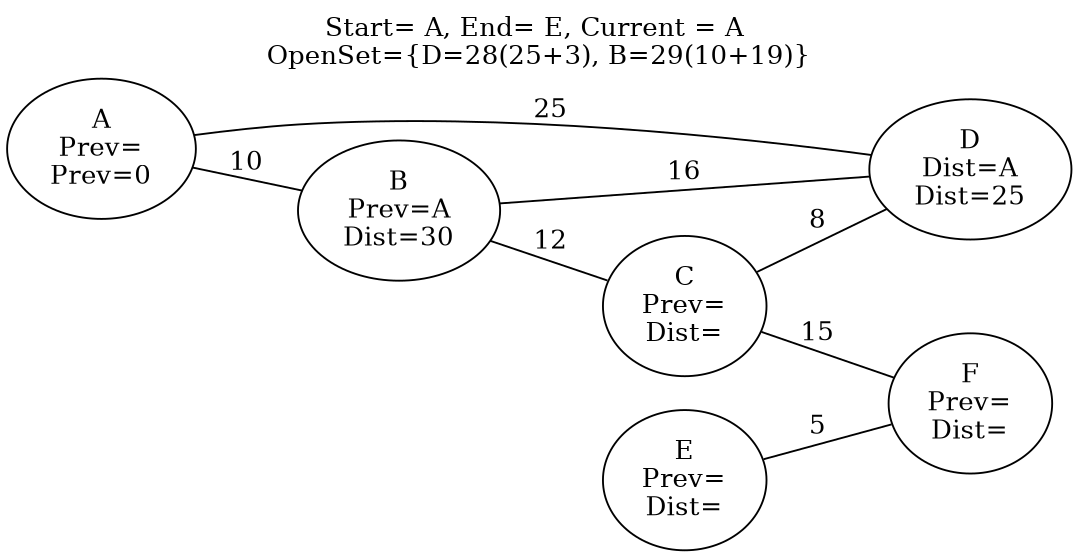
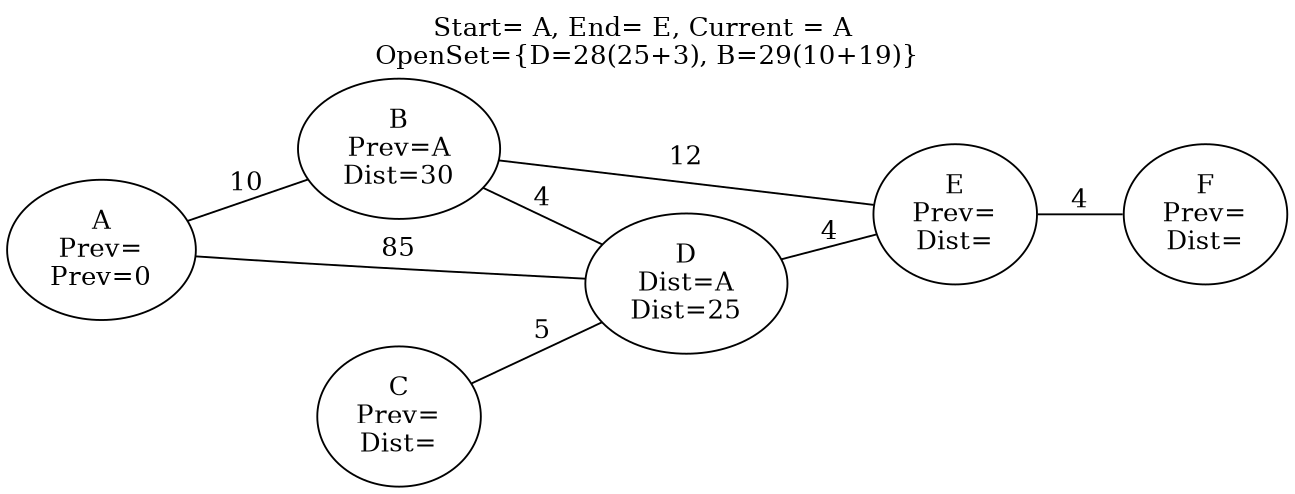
  graph {
    label="Start= A, End= E, Current = A \nOpenSet={D=28(25+3), B=29(10+19)}"
    labelloc=t
    rankdir=LR
    edge [weight=10]
    n1 [label="A\nPrev=\nPrev=0"]
    n2 [label="B\nPrev=A\nDist=30"]
    n3 [label="D\nDist=A\nDist=25"]
    n4 [label="C\nPrev=\nDist="]
    n5 [label="E\nPrev=\nDist="]
    n6 [label="F\nPrev=\nDist="]
    n1 -- n2 [label=10]
-   n1 -- n3 [label=25]
-   n2 -- n3 [label=16]
-   n2 -- n4 [label=12]
-   n4 -- n3 [label=8]
-   n4 -- n6 [label=15]
-   n5 -- n6 [label=5]
+   n1 -- n3 [label=85]
+   n2 -- n3 [label=4]
+   n2 -- n5 [label=12]
+   n3 -- n5 [label=4]
+   n4 -- n3 [label=5]
+   n5 -- n6 [label=4]
  }
